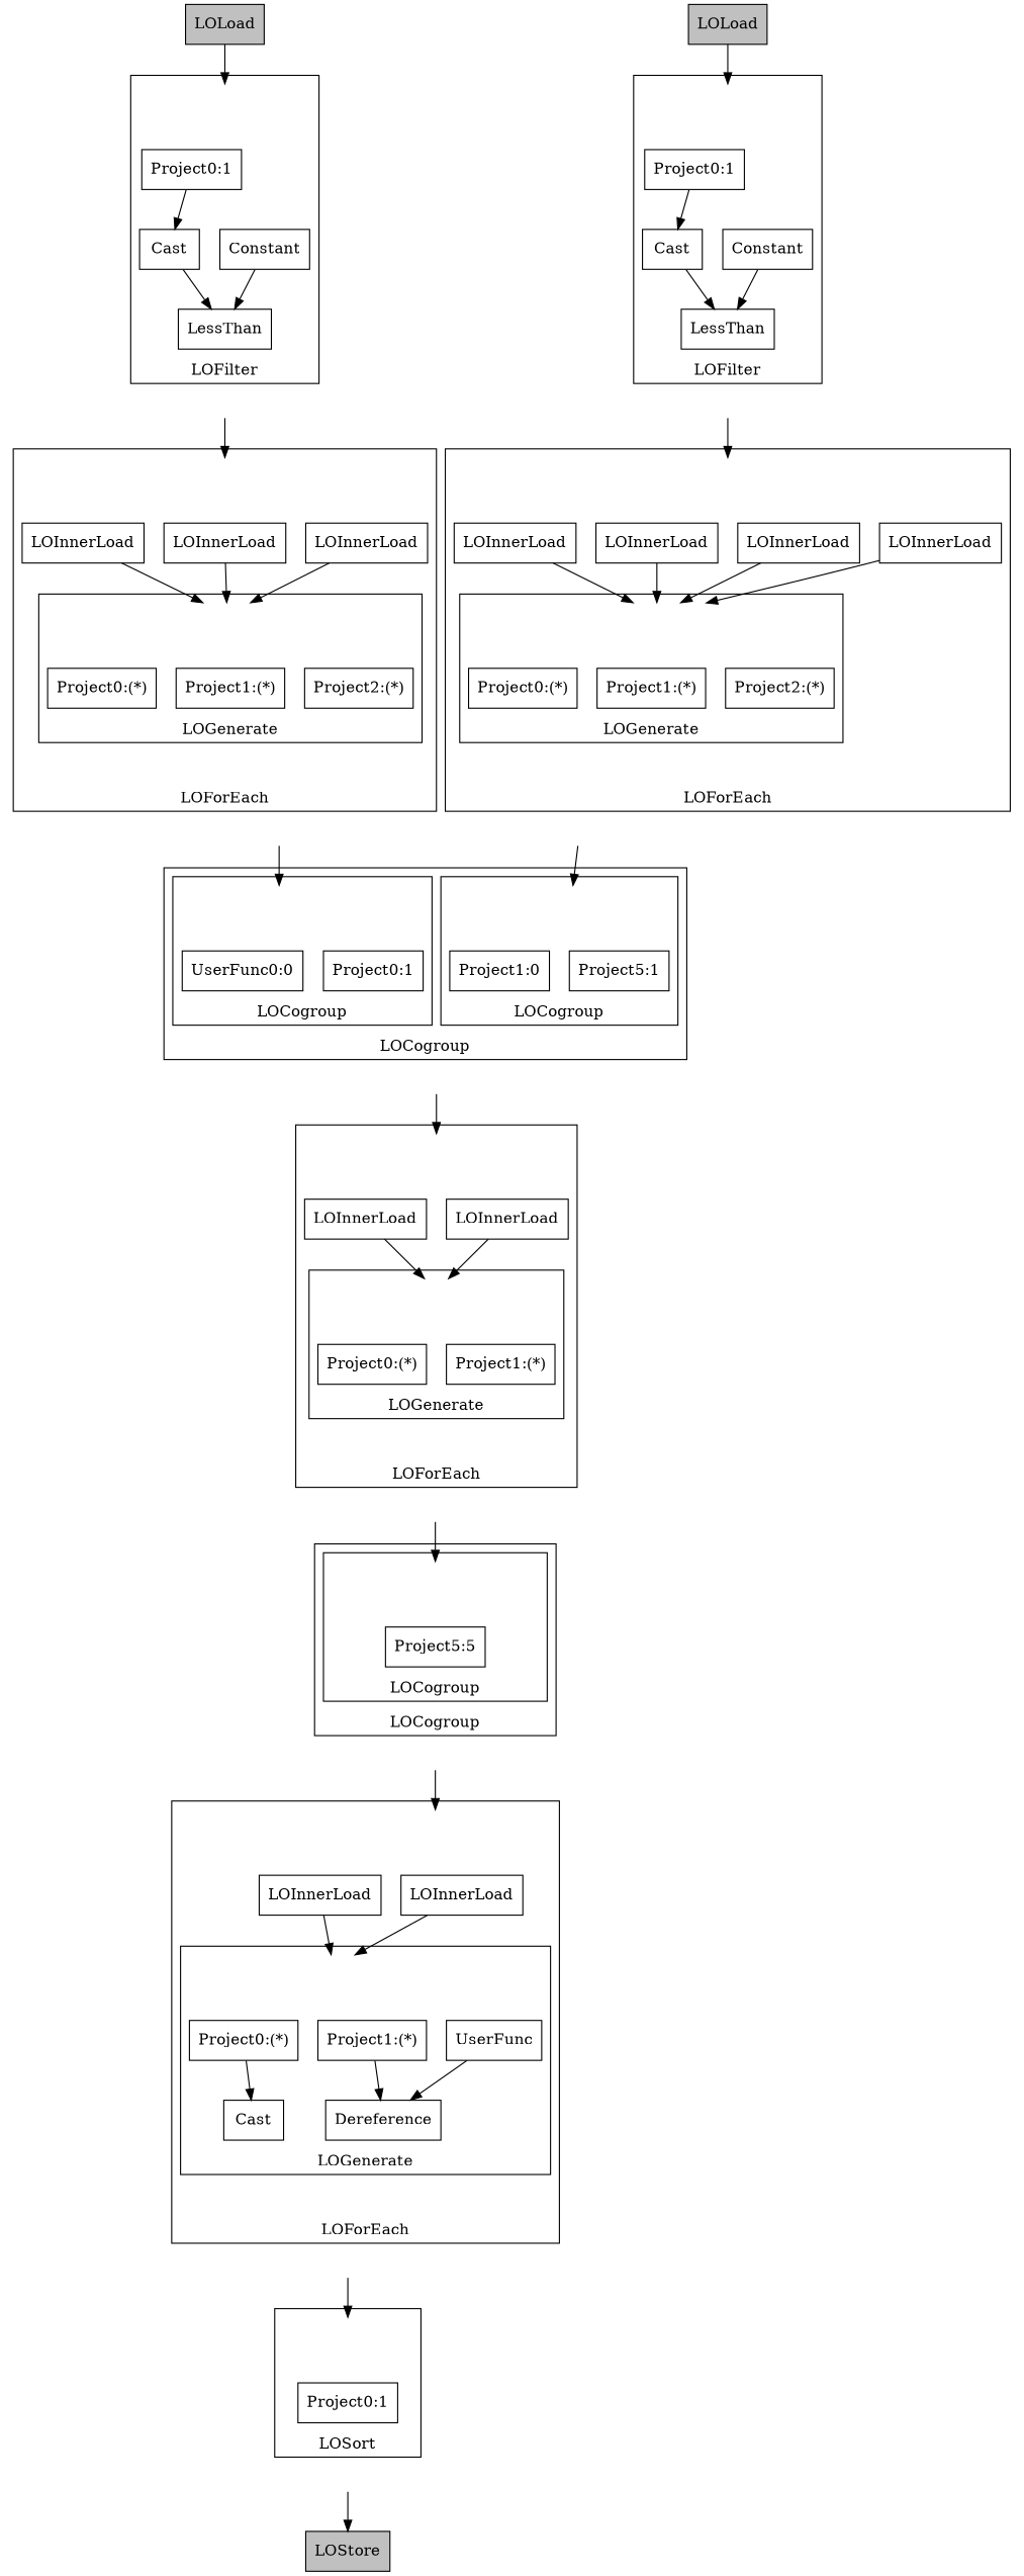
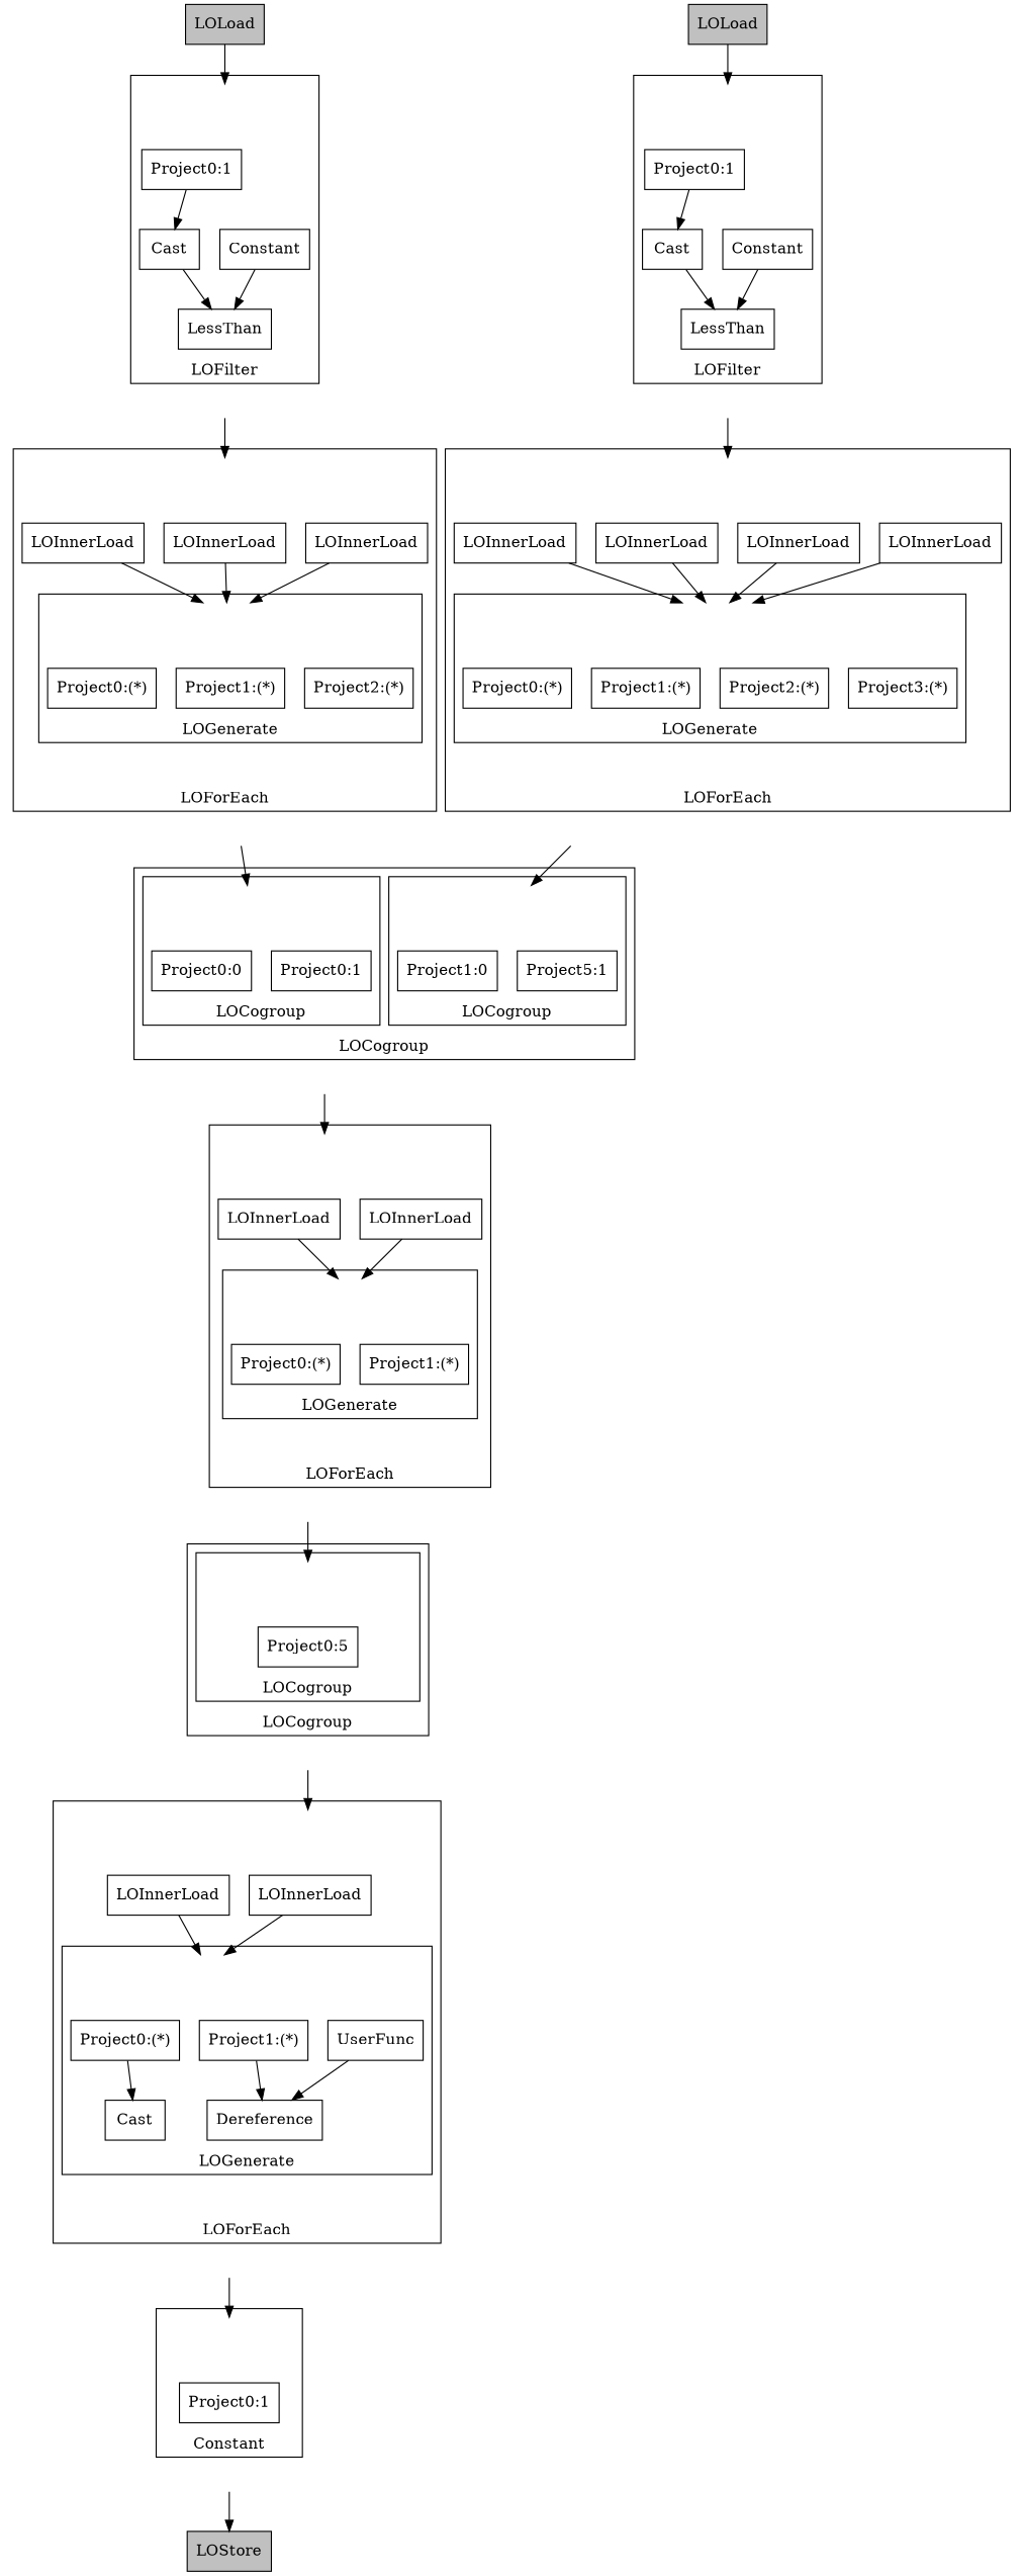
  digraph {
    compound=true
    node [shape=rect]
    edge [style=invis]
    s20945327_in [height=0 style=invis width=0]
    n2 [label="Project0:1"]
    s8819824_in [height=0 style=invis width=0]
    n4 [label="Project0:(*)"]
    n5 [label="Project1:(*)"]
    n6 [label=Cast]
    n7 [label=Dereference]
    n8 [label=UserFunc]
    s22487327_in [height=0 style=invis width=0]
    n10 [label=LOInnerLoad]
    n11 [label=LOInnerLoad]
    s8819824_out [height=0 style=invis width=0]
    s18259890_4750048_in [height=0 style=invis width=0]
-   n14 [label="Project5:5"]
+   n14 [label="Project0:5"]
    s23258883_in [height=0 style=invis width=0]
    n16 [label="Project0:(*)"]
    n17 [label="Project1:(*)"]
    s4750048_in [height=0 style=invis width=0]
    n19 [label=LOInnerLoad]
    n20 [label=LOInnerLoad]
    s23258883_out [height=0 style=invis width=0]
    s8814509_1726320_in [height=0 style=invis width=0]
-   n23 [label="UserFunc0:0"]
+   n23 [label="Project0:0"]
    n24 [label="Project0:1"]
    s8814509_4359463_in [height=0 style=invis width=0]
    n26 [label="Project1:0"]
    n27 [label="Project5:1"]
    s22811631_in [height=0 style=invis width=0]
    n29 [label="Project0:1"]
    n30 [label=Constant]
    n31 [label=Cast]
    n32 [label=LessThan]
    s4968819_in [height=0 style=invis width=0]
    n34 [label="Project0:1"]
    n35 [label=Constant]
    n36 [label=Cast]
    n37 [label=LessThan]
    s23235469_in [height=0 style=invis width=0]
    n39 [label="Project0:(*)"]
    n40 [label="Project1:(*)"]
    n41 [label="Project2:(*)"]
    s1726320_in [height=0 style=invis width=0]
    n43 [label=LOInnerLoad]
    n44 [label=LOInnerLoad]
    n45 [label=LOInnerLoad]
    s23235469_out [height=0 style=invis width=0]
    s20182749_in [height=0 style=invis width=0]
    n48 [label="Project0:(*)"]
    n49 [label="Project1:(*)"]
    n50 [label="Project2:(*)"]
+   n51 [label="Project3:(*)"]
    s4359463_in [height=0 style=invis width=0]
    n53 [label=LOInnerLoad]
    n54 [label=LOInnerLoad]
    n55 [label=LOInnerLoad]
    n56 [label=LOInnerLoad]
    s20182749_out [height=0 style=invis width=0]
    s20945327_out [height=0 style=invis width=0]
    s22487327_out [height=0 style=invis width=0]
    s18259890_out [height=0 style=invis width=0]
    s4750048_out [height=0 style=invis width=0]
    s8814509_out [height=0 style=invis width=0]
    s22811631_out [height=0 style=invis width=0]
    s4968819_out [height=0 style=invis width=0]
    s1726320_out [height=0 style=invis width=0]
    s4359463_out [height=0 style=invis width=0]
    n67 [fillcolor=gray label=LOStore style=filled]
    n68 [fillcolor=gray label=LOLoad style=filled]
    n69 [fillcolor=gray label=LOLoad style=filled]
    subgraph cluster_1 {
-     label=LOSort
+     label=Constant
      labelloc=b
      s20945327_in
      n2
    }
    subgraph cluster_2 {
      label=LOForEach
      labelloc=b
      s22487327_in
      n10
      n11
      s8819824_out
      subgraph cluster_3 {
        label=LOGenerate
        labelloc=b
        s8819824_in
        n4
        n5
        n6
        n7
        n8
      }
    }
    subgraph cluster_4 {
      label=LOCogroup
      labelloc=b
      subgraph cluster_5 {
        label=LOCogroup
        labelloc=b
        s18259890_4750048_in
        n14
      }
    }
    subgraph cluster_6 {
      label=LOForEach
      labelloc=b
      s4750048_in
      n19
      n20
      s23258883_out
      subgraph cluster_7 {
        label=LOGenerate
        labelloc=b
        s23258883_in
        n16
        n17
      }
    }
    subgraph cluster_8 {
      label=LOCogroup
      labelloc=b
      subgraph cluster_9 {
        label=LOCogroup
        labelloc=b
        s8814509_1726320_in
        n23
        n24
      }
      subgraph cluster_10 {
        label=LOCogroup
        labelloc=b
        s8814509_4359463_in
        n26
        n27
      }
    }
    subgraph cluster_11 {
      label=LOFilter
      labelloc=b
      s22811631_in
      n29
      n30
      n31
      n32
    }
    subgraph cluster_12 {
      label=LOFilter
      labelloc=b
      s4968819_in
      n34
      n35
      n36
      n37
    }
    subgraph cluster_13 {
      label=LOForEach
      labelloc=b
      s1726320_in
      n43
      n44
      n45
      s23235469_out
      subgraph cluster_14 {
        label=LOGenerate
        labelloc=b
        s23235469_in
        n39
        n40
        n41
      }
    }
    subgraph cluster_15 {
      label=LOForEach
      labelloc=b
      s4359463_in
      n53
      n54
      n55
      n56
      s20182749_out
      subgraph cluster_16 {
        label=LOGenerate
        labelloc=b
        s20182749_in
        n48
        n49
        n50
+       n51
      }
    }
    s20945327_in -> n2
    n2 -> s20945327_out
    s8819824_in -> n4
    s8819824_in -> n5
    n4 -> n6 [style=""]
    n5 -> n7 [style=""]
    n6 -> s8819824_out
    n8 -> n7 [style=""]
    n8 -> s8819824_out
    s22487327_in -> n10
    s22487327_in -> n11
    n10 -> s8819824_in [style=""]
    n11 -> s8819824_in [style=""]
    s8819824_out -> s22487327_out
    s18259890_4750048_in -> n14
    n14 -> s18259890_out
    s23258883_in -> n16
    s23258883_in -> n17
    n16 -> s23258883_out
    n17 -> s23258883_out
    s4750048_in -> n19
    s4750048_in -> n20
    n19 -> s23258883_in [style=""]
    n20 -> s23258883_in [style=""]
    s23258883_out -> s4750048_out
    s8814509_1726320_in -> n23
    s8814509_1726320_in -> n24
    n23 -> s8814509_out
    n24 -> s8814509_out
    s8814509_4359463_in -> n26
    s8814509_4359463_in -> n27
    n26 -> s8814509_out
    n27 -> s8814509_out
    s22811631_in -> n29
    s22811631_in -> n30
    n29 -> n31 [style=""]
    n30 -> n32 [style=""]
    n31 -> n32 [style=""]
    n32 -> s22811631_out
    s4968819_in -> n34
    s4968819_in -> n35
    n34 -> n36 [style=""]
    n35 -> n37 [style=""]
    n36 -> n37 [style=""]
    n37 -> s4968819_out
    s23235469_in -> n39
    s23235469_in -> n40
    s23235469_in -> n41
    n39 -> s23235469_out
    n40 -> s23235469_out
    n41 -> s23235469_out
    s1726320_in -> n43
    s1726320_in -> n44
    s1726320_in -> n45
    n43 -> s23235469_in [style=""]
    n44 -> s23235469_in [style=""]
    n45 -> s23235469_in [style=""]
    s23235469_out -> s1726320_out
    s20182749_in -> n48
    s20182749_in -> n49
    s20182749_in -> n50
+   s20182749_in -> n51
    n48 -> s20182749_out
    n49 -> s20182749_out
    n50 -> s20182749_out
+   n51 -> s20182749_out
    s4359463_in -> n53
    s4359463_in -> n54
    s4359463_in -> n55
    s4359463_in -> n56
    n53 -> s20182749_in [style=""]
    n54 -> s20182749_in [style=""]
    n55 -> s20182749_in [style=""]
    n56 -> s20182749_in [style=""]
    s20182749_out -> s4359463_out
    s20945327_out -> n67 [style=""]
    s22487327_out -> s20945327_in [style=""]
    s18259890_out -> s22487327_in [style=""]
    s4750048_out -> s18259890_4750048_in [style=""]
    s8814509_out -> s4750048_in [style=""]
    s22811631_out -> s1726320_in [style=""]
    s4968819_out -> s4359463_in [style=""]
    s1726320_out -> s8814509_1726320_in [style=""]
    s4359463_out -> s8814509_4359463_in [style=""]
    n68 -> s22811631_in [style=""]
    n69 -> s4968819_in [style=""]
  }
